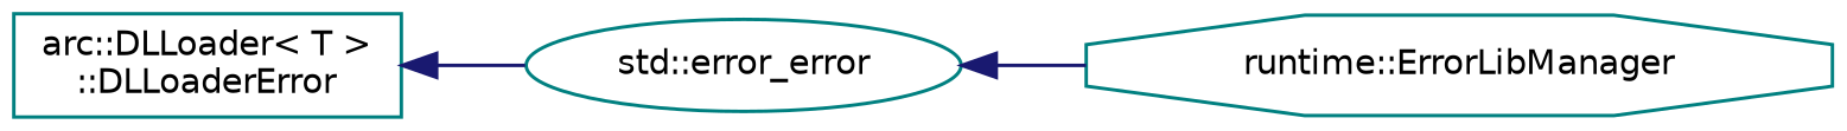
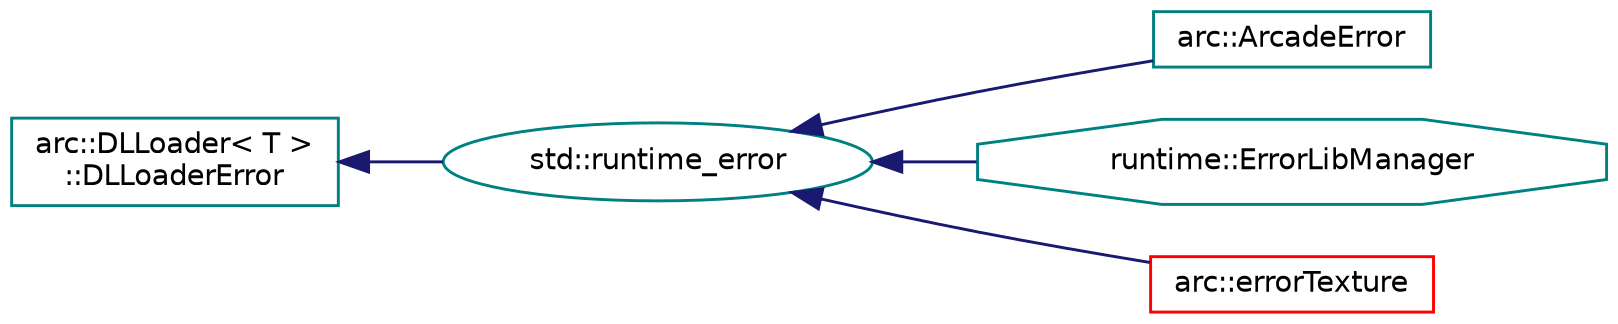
  digraph {
    rankdir=LR
    node [color=teal fillcolor=white fontname=Helvetica fontsize=10 shape=box style=filled]
    edge [color=midnightblue dir=back fontname=Helvetica fontsize=10 labelfontname=Helvetica labelfontsize=10 style=solid]
-   n1 [height=0.2 label="std::error_error" shape=ellipse width=0.4]
+   n1 [height=0.2 label="std::runtime_error" shape=ellipse width=0.4]
+   n2 [height=0.2 label="arc::ArcadeError" width=0.4]
    n3 [height=0.2 label="runtime::ErrorLibManager" shape=octagon width=0.4]
+   n4 [color=red height=0.2 label="arc::errorTexture" width=0.4]
    n5 [height=0.2 label="arc::DLLoader\< T \>\l::DLLoaderError" width=0.4]
+   n1 -> n2
    n1 -> n3
+   n1 -> n4
    n5 -> n1
  }
